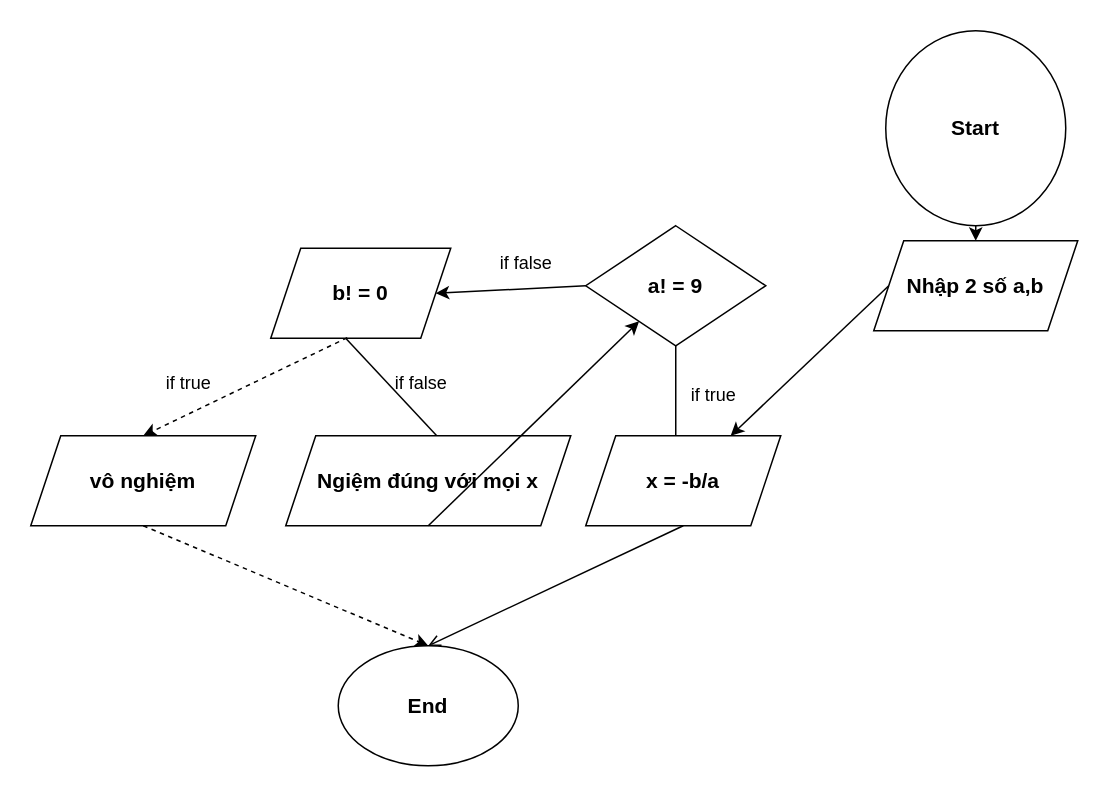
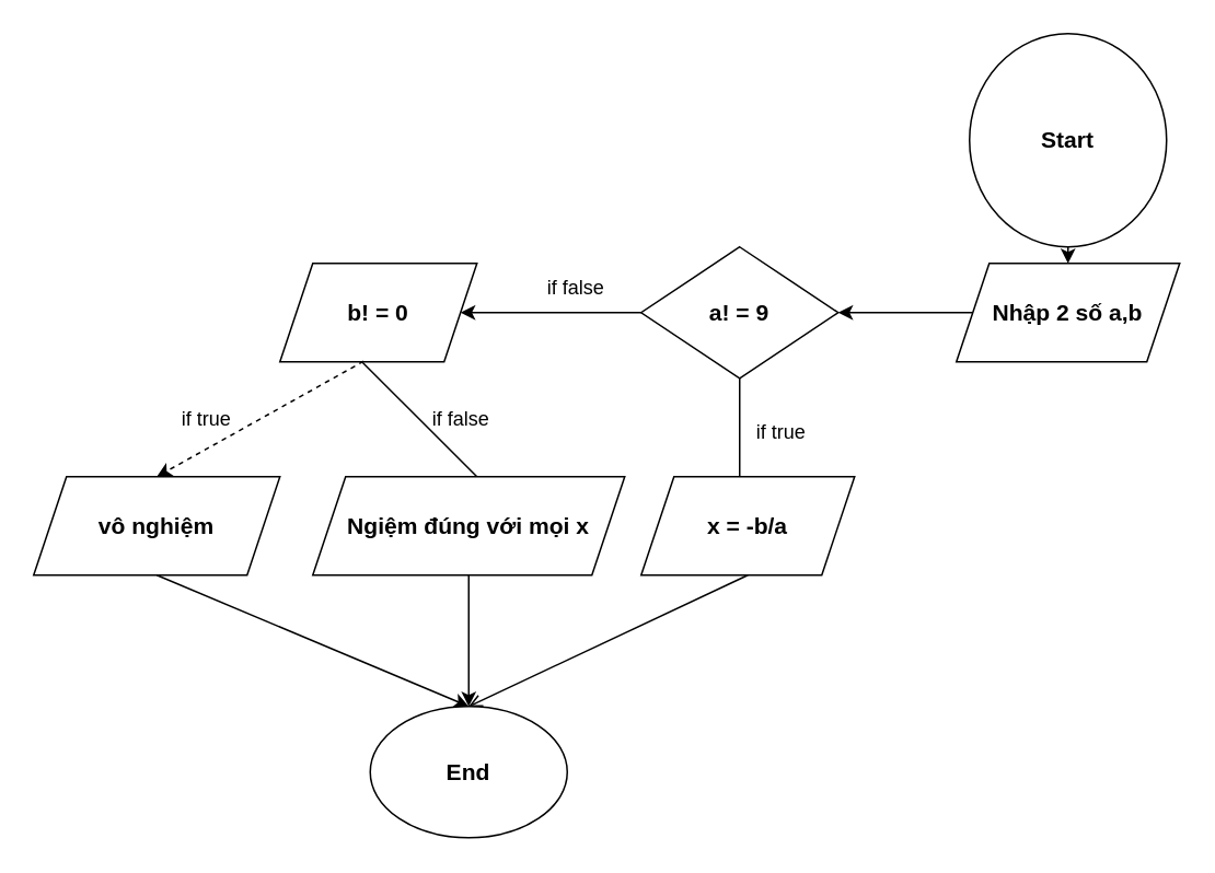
  <mxCell id="0" />
  <mxCell id="1" parent="0" />
  <mxCell id="2" value="&lt;h3&gt;Start&lt;/h3&gt;" style="ellipse;whiteSpace=wrap;html=1;" vertex="1" parent="1"><mxGeometry x="590" y="20" width="120" height="130" as="geometry" /></mxCell>
  <mxCell id="3" value="" style="endArrow=classic;html=1;rounded=0;exitX=0.5;exitY=1;exitDx=0;exitDy=0;" edge="1" parent="1" source="2" target="4"><mxGeometry width="50" height="50" relative="1" as="geometry"><mxPoint x="520" y="300" as="sourcePoint" /><mxPoint x="544" y="180" as="targetPoint" /></mxGeometry></mxCell>
  <mxCell id="4" value="&lt;h3&gt;Nhập 2 số a,b&lt;/h3&gt;" style="shape=parallelogram;perimeter=parallelogramPerimeter;whiteSpace=wrap;html=1;fixedSize=1;" vertex="1" parent="1"><mxGeometry x="582" y="160" width="136" height="60" as="geometry" /></mxCell>
- <mxCell id="5" value="" style="endArrow=classic;html=1;rounded=0;exitX=0;exitY=0.5;exitDx=0;exitDy=0;" edge="1" parent="1" source="4" target="9"><mxGeometry width="50" height="50" relative="1" as="geometry"><mxPoint x="520" y="300" as="sourcePoint" /><mxPoint x="380" y="180" as="targetPoint" /></mxGeometry></mxCell>
+ <mxCell id="5" value="" style="endArrow=classic;html=1;rounded=0;exitX=0;exitY=0.5;exitDx=0;exitDy=0;" edge="1" parent="1" source="4" target="6"><mxGeometry width="50" height="50" relative="1" as="geometry"><mxPoint x="520" y="300" as="sourcePoint" /><mxPoint x="380" y="180" as="targetPoint" /></mxGeometry></mxCell>
  <mxCell id="6" value="&lt;h3&gt;a! = 9&lt;/h3&gt;" style="rhombus;whiteSpace=wrap;html=1;" vertex="1" parent="1"><mxGeometry x="390" y="150" width="120" height="80" as="geometry" /></mxCell>
  <mxCell id="7" value="" style="endArrow=classic;html=1;rounded=0;exitX=0.5;exitY=1;exitDx=0;exitDy=0;" edge="1" parent="1" source="6"><mxGeometry width="50" height="50" relative="1" as="geometry"><mxPoint x="520" y="300" as="sourcePoint" /><mxPoint x="450" y="310" as="targetPoint" /></mxGeometry></mxCell>
  <mxCell id="8" value="if true" style="text;html=1;align=center;verticalAlign=middle;resizable=0;points=[];autosize=1;strokeColor=none;fillColor=none;" vertex="1" parent="1"><mxGeometry x="450" y="248" width="50" height="30" as="geometry" /></mxCell>
  <mxCell id="9" value="&lt;h3&gt;x = -b/a&lt;/h3&gt;" style="shape=parallelogram;perimeter=parallelogramPerimeter;whiteSpace=wrap;html=1;fixedSize=1;" vertex="1" parent="1"><mxGeometry x="390" y="290" width="130" height="60" as="geometry" /></mxCell>
  <mxCell id="10" value="" style="endArrow=classic;html=1;rounded=0;exitX=0;exitY=0.5;exitDx=0;exitDy=0;entryX=1;entryY=0.5;entryDx=0;entryDy=0;" edge="1" parent="1" source="6" target="12"><mxGeometry width="50" height="50" relative="1" as="geometry"><mxPoint x="520" y="300" as="sourcePoint" /><mxPoint x="290" y="190" as="targetPoint" /></mxGeometry></mxCell>
  <mxCell id="11" value="if false" style="text;html=1;align=center;verticalAlign=middle;resizable=0;points=[];autosize=1;strokeColor=none;fillColor=none;" vertex="1" parent="1"><mxGeometry x="320" y="160" width="60" height="30" as="geometry" /></mxCell>
- <mxCell id="12" value="&lt;h3&gt;&lt;b&gt;b! = 0&lt;/b&gt;&lt;/h3&gt;" style="shape=parallelogram;perimeter=parallelogramPerimeter;whiteSpace=wrap;html=1;fixedSize=1;" vertex="1" parent="1"><mxGeometry x="180" y="165" width="120" height="60" as="geometry" /></mxCell>
+ <mxCell id="12" value="&lt;h3&gt;&lt;b&gt;b! = 0&lt;/b&gt;&lt;/h3&gt;" style="shape=parallelogram;perimeter=parallelogramPerimeter;whiteSpace=wrap;html=1;fixedSize=1;" vertex="1" parent="1"><mxGeometry x="170" y="160" width="120" height="60" as="geometry" /></mxCell>
  <mxCell id="13" value="" style="endArrow=classic;html=1;rounded=0;exitX=0.425;exitY=0.994;exitDx=0;exitDy=0;exitPerimeter=0;entryX=0.5;entryY=0;entryDx=0;entryDy=0;dashed=1;" edge="1" parent="1" source="12" target="15"><mxGeometry width="50" height="50" relative="1" as="geometry"><mxPoint x="380" y="290" as="sourcePoint" /><mxPoint x="120" y="290" as="targetPoint" /></mxGeometry></mxCell>
  <mxCell id="14" value="if true" style="text;html=1;align=center;verticalAlign=middle;resizable=0;points=[];autosize=1;strokeColor=none;fillColor=none;" vertex="1" parent="1"><mxGeometry x="100" y="240" width="50" height="30" as="geometry" /></mxCell>
  <mxCell id="15" value="&lt;h3&gt;&lt;b&gt;vô nghiệm&lt;/b&gt;&lt;/h3&gt;" style="shape=parallelogram;perimeter=parallelogramPerimeter;whiteSpace=wrap;html=1;fixedSize=1;" vertex="1" parent="1"><mxGeometry x="20" y="290" width="150" height="60" as="geometry" /></mxCell>
  <mxCell id="16" value="" style="endArrow=classic;html=1;rounded=0;exitX=0.419;exitY=1.006;exitDx=0;exitDy=0;exitPerimeter=0;" edge="1" parent="1" source="12"><mxGeometry width="50" height="50" relative="1" as="geometry"><mxPoint x="380" y="290" as="sourcePoint" /><mxPoint x="300" y="300" as="targetPoint" /></mxGeometry></mxCell>
  <mxCell id="17" value="if false" style="text;html=1;align=center;verticalAlign=middle;resizable=0;points=[];autosize=1;strokeColor=none;fillColor=none;" vertex="1" parent="1"><mxGeometry x="250" y="240" width="60" height="30" as="geometry" /></mxCell>
  <mxCell id="18" value="&lt;h3&gt;&lt;b&gt;Ngiệm đúng với mọi x&lt;/b&gt;&lt;/h3&gt;" style="shape=parallelogram;perimeter=parallelogramPerimeter;whiteSpace=wrap;html=1;fixedSize=1;" vertex="1" parent="1"><mxGeometry x="190" y="290" width="190" height="60" as="geometry" /></mxCell>
  <mxCell id="19" value="&lt;h3&gt;&lt;b&gt;End&lt;/b&gt;&lt;/h3&gt;" style="ellipse;whiteSpace=wrap;html=1;" vertex="1" parent="1"><mxGeometry x="225" y="430" width="120" height="80" as="geometry" /></mxCell>
- <mxCell id="20" value="" style="endArrow=classic;html=1;rounded=0;exitX=0.5;exitY=1;exitDx=0;exitDy=0;" edge="1" parent="1" source="18" target="6"><mxGeometry width="50" height="50" relative="1" as="geometry"><mxPoint x="380" y="290" as="sourcePoint" /><mxPoint x="430" y="240" as="targetPoint" /></mxGeometry></mxCell>
- <mxCell id="21" value="" style="endArrow=classic;html=1;rounded=0;exitX=0.5;exitY=1;exitDx=0;exitDy=0;entryX=0.5;entryY=0;entryDx=0;entryDy=0;dashed=1;" edge="1" parent="1" source="15" target="19"><mxGeometry width="50" height="50" relative="1" as="geometry"><mxPoint x="380" y="290" as="sourcePoint" /><mxPoint x="430" y="240" as="targetPoint" /></mxGeometry></mxCell>
+ <mxCell id="20" value="" style="endArrow=classic;html=1;rounded=0;exitX=0.5;exitY=1;exitDx=0;exitDy=0;entryX=0.5;entryY=0;entryDx=0;entryDy=0;" edge="1" parent="1" source="18" target="19"><mxGeometry width="50" height="50" relative="1" as="geometry"><mxPoint x="380" y="290" as="sourcePoint" /><mxPoint x="430" y="240" as="targetPoint" /></mxGeometry></mxCell>
+ <mxCell id="21" value="" style="endArrow=classic;html=1;rounded=0;exitX=0.5;exitY=1;exitDx=0;exitDy=0;entryX=0.5;entryY=0;entryDx=0;entryDy=0;" edge="1" parent="1" source="15" target="19"><mxGeometry width="50" height="50" relative="1" as="geometry"><mxPoint x="380" y="290" as="sourcePoint" /><mxPoint x="430" y="240" as="targetPoint" /></mxGeometry></mxCell>
  <mxCell id="22" value="" style="endArrow=open;html=1;rounded=0;exitX=0.5;exitY=1;exitDx=0;exitDy=0;entryX=0.5;entryY=0;entryDx=0;entryDy=0;" edge="1" parent="1" source="9" target="19"><mxGeometry width="50" height="50" relative="1" as="geometry"><mxPoint x="380" y="290" as="sourcePoint" /><mxPoint x="430" y="240" as="targetPoint" /></mxGeometry></mxCell>
